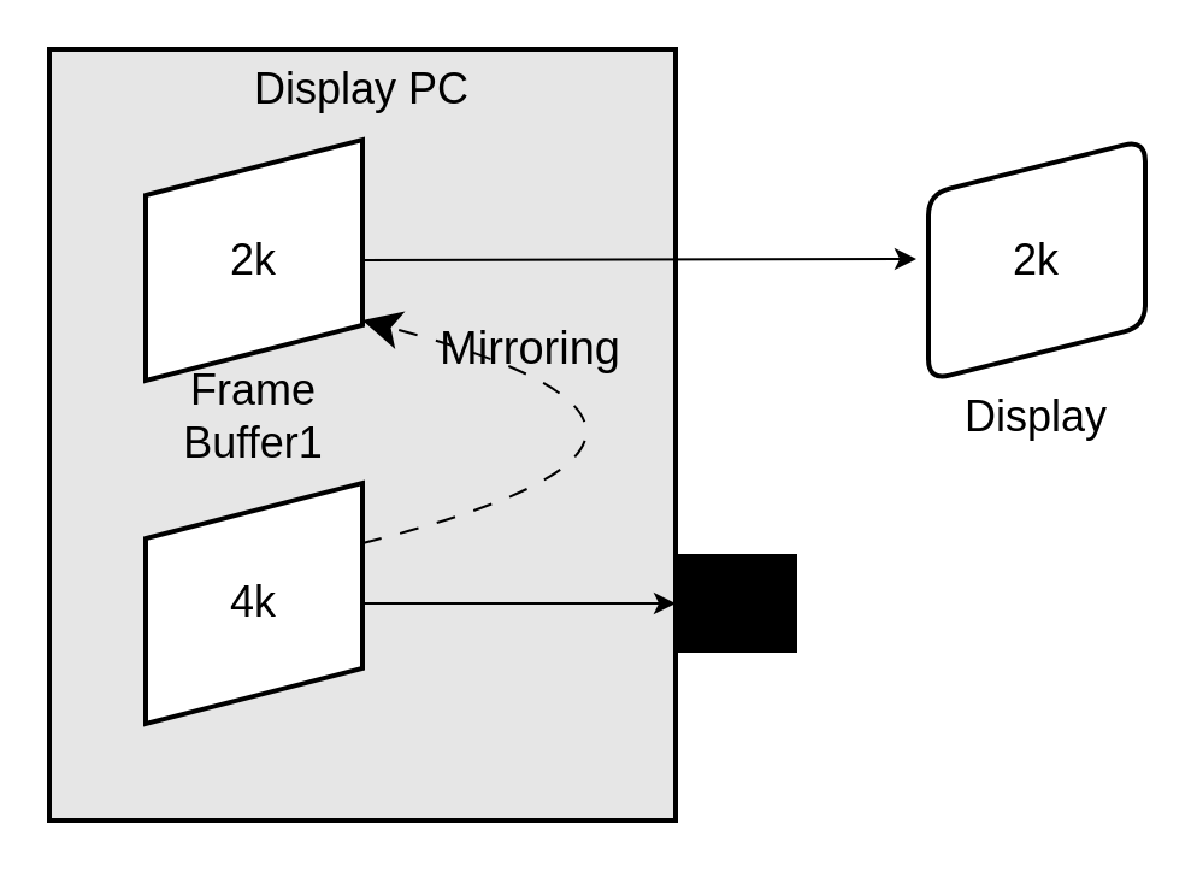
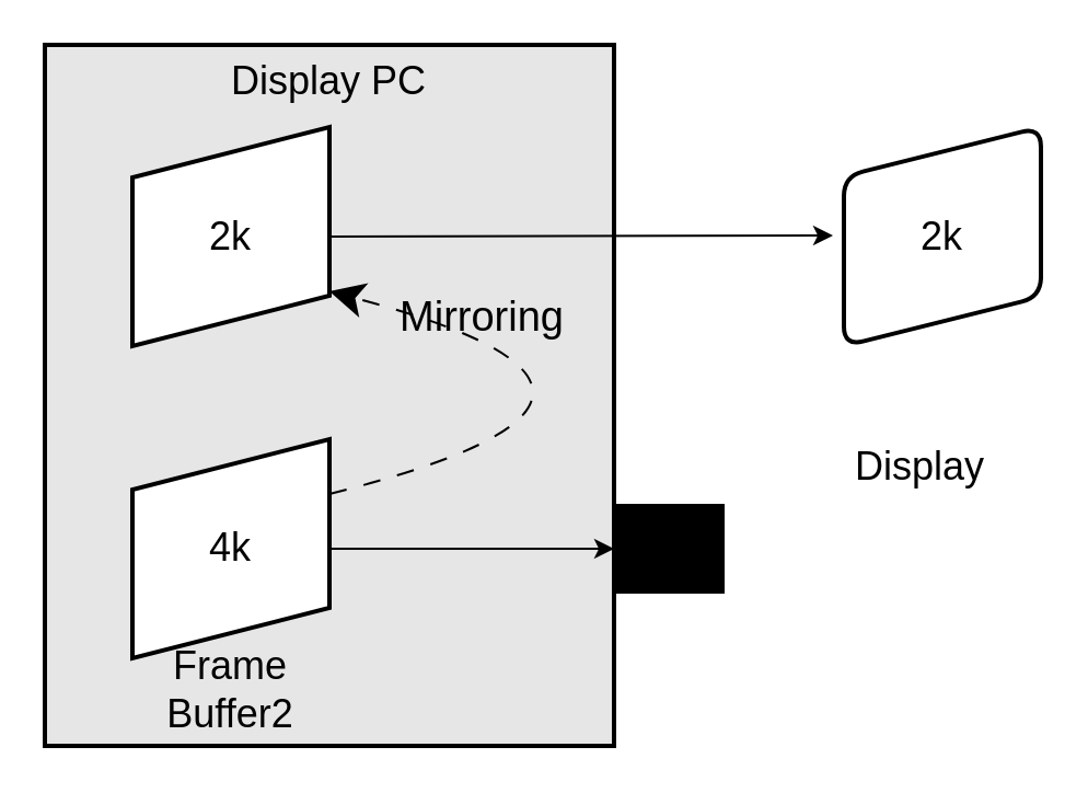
  <mxCell id="0" />
  <mxCell id="1" parent="0" />
  <mxCell id="2" value="Display PC" style="rounded=0;whiteSpace=wrap;html=1;strokeWidth=2;fontSize=18;fillColor=#E6E6E6;verticalAlign=top;" parent="1" vertex="1"><mxGeometry x="20" y="20" width="260" height="320" as="geometry" /></mxCell>
  <mxCell id="3" value="2k" style="shape=parallelogram;html=1;strokeWidth=2;perimeter=parallelogramPerimeter;whiteSpace=wrap;rounded=1;arcSize=0;size=0.23;flipH=1;rotation=0;direction=north;fontSize=18;" parent="1" vertex="1"><mxGeometry x="60" y="57.5" width="90" height="100" as="geometry" /></mxCell>
  <mxCell id="4" value="2k" style="shape=parallelogram;html=1;strokeWidth=2;perimeter=parallelogramPerimeter;whiteSpace=wrap;rounded=1;arcSize=18;size=0.225;flipH=1;rotation=0;direction=south;fontSize=18;" parent="1" vertex="1"><mxGeometry x="385" y="57.5" width="90" height="100" as="geometry" /></mxCell>
  <mxCell id="5" value="" style="endArrow=classic;html=1;exitX=0.5;exitY=1;exitDx=0;exitDy=0;entryX=0;entryY=0.5;entryDx=0;entryDy=0;" parent="1" source="3" edge="1"><mxGeometry width="50" height="50" relative="1" as="geometry"><mxPoint x="300" y="107" as="sourcePoint" /><mxPoint x="380" y="107" as="targetPoint" /></mxGeometry></mxCell>
- <mxCell id="6" value="Display" style="text;html=1;strokeColor=none;fillColor=none;align=center;verticalAlign=middle;whiteSpace=wrap;rounded=0;strokeWidth=2;fontSize=18;" parent="1" vertex="1"><mxGeometry x="400" y="157.5" width="60" height="30" as="geometry" /></mxCell>
- <mxCell id="7" value="Frame Buffer1" style="text;html=1;strokeColor=none;fillColor=none;align=center;verticalAlign=middle;whiteSpace=wrap;rounded=0;strokeWidth=2;fontSize=18;" parent="1" vertex="1"><mxGeometry x="75" y="157.5" width="60" height="30" as="geometry" /></mxCell>
+ <mxCell id="6" value="Display" style="text;html=1;strokeColor=none;fillColor=none;align=center;verticalAlign=middle;whiteSpace=wrap;rounded=0;strokeWidth=2;fontSize=18;" parent="1" vertex="1"><mxGeometry x="390" y="197.5" width="60" height="30" as="geometry" /></mxCell>
  <mxCell id="8" value="4k" style="shape=parallelogram;html=1;strokeWidth=2;perimeter=parallelogramPerimeter;whiteSpace=wrap;rounded=1;arcSize=0;size=0.23;flipH=1;rotation=0;direction=north;fontSize=18;" parent="1" vertex="1"><mxGeometry x="60" y="200" width="90" height="100" as="geometry" /></mxCell>
  <mxCell id="9" value="" style="endArrow=classic;html=1;exitX=0.5;exitY=1;exitDx=0;exitDy=0;" parent="1" source="8" edge="1"><mxGeometry width="50" height="50" relative="1" as="geometry"><mxPoint x="300" y="249.5" as="sourcePoint" /><mxPoint x="280" y="250" as="targetPoint" /></mxGeometry></mxCell>
+ <mxCell id="10" value="Frame Buffer2" style="text;html=1;strokeColor=none;fillColor=none;align=center;verticalAlign=middle;whiteSpace=wrap;rounded=0;strokeWidth=2;fontSize=18;" parent="1" vertex="1"><mxGeometry x="75" y="300" width="60" height="30" as="geometry" /></mxCell>
  <mxCell id="11" value="" style="rounded=0;whiteSpace=wrap;html=1;fillColor=#000000;" parent="1" vertex="1"><mxGeometry x="280" y="230" width="50" height="40" as="geometry" /></mxCell>
  <mxCell id="12" value="" style="curved=1;endArrow=classic;html=1;entryX=0.25;entryY=1;entryDx=0;entryDy=0;exitX=0.75;exitY=1;exitDx=0;exitDy=0;dashed=1;dashPattern=8 8;startSize=6;endSize=13;" edge="1" parent="1" source="8" target="3"><mxGeometry width="50" height="50" relative="1" as="geometry"><mxPoint x="270" y="530" as="sourcePoint" /><mxPoint x="320" y="480" as="targetPoint" /><Array as="points"><mxPoint x="330" y="180" /></Array></mxGeometry></mxCell>
  <mxCell id="13" value="Mirroring" style="text;html=1;strokeColor=none;fillColor=none;align=center;verticalAlign=middle;whiteSpace=wrap;rounded=0;fontSize=19;" vertex="1" parent="1"><mxGeometry x="170" y="130" width="100" height="30" as="geometry" /></mxCell>
